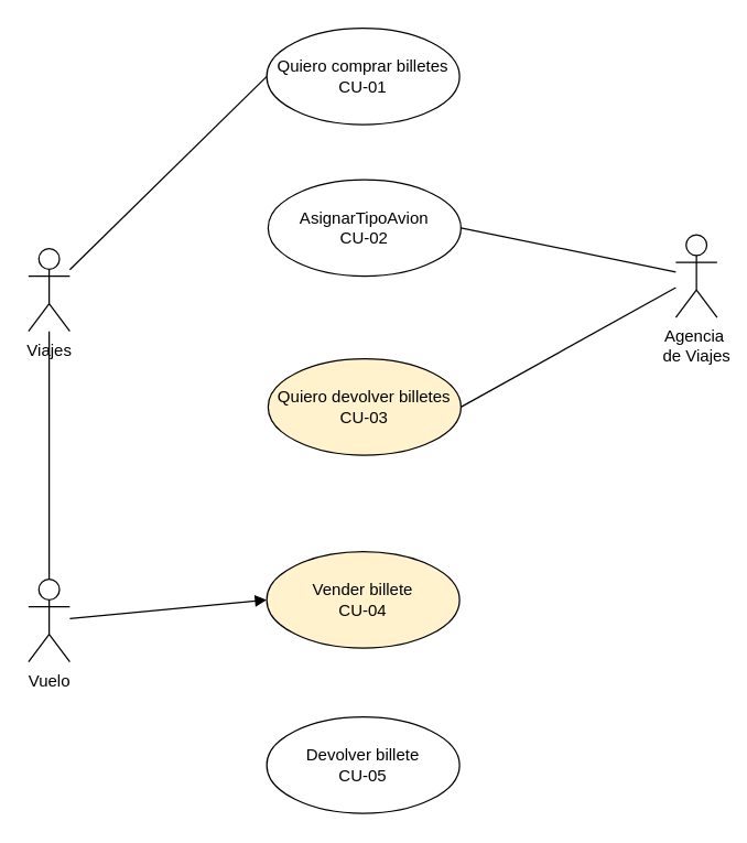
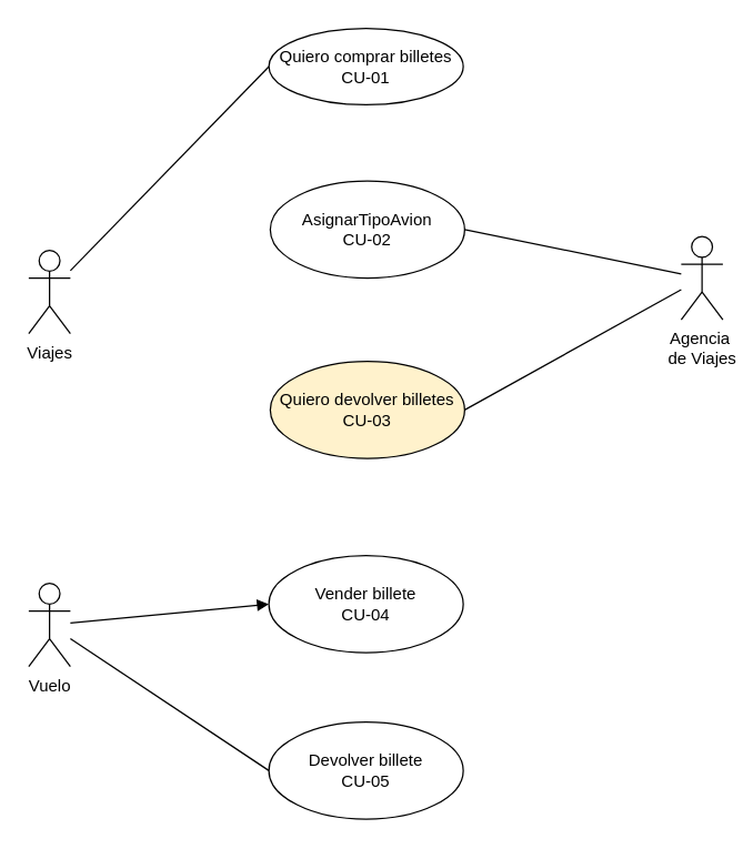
  <mxCell id="0" />
  <mxCell id="1" parent="0" />
  <mxCell id="2" value="Viajes" style="shape=umlActor;verticalLabelPosition=bottom;verticalAlign=top;html=1;" parent="1" vertex="1"><mxGeometry x="20" y="180" width="30" height="60" as="geometry" /></mxCell>
  <mxCell id="3" value="Agencia&amp;nbsp;&lt;div&gt;de Viajes&lt;/div&gt;" style="shape=umlActor;verticalLabelPosition=bottom;verticalAlign=top;html=1;" parent="1" vertex="1"><mxGeometry x="490" y="170" width="30" height="60" as="geometry" /></mxCell>
  <mxCell id="4" value="&lt;div&gt;AsignarTipoAvion&lt;/div&gt;&lt;div&gt;CU-02&lt;/div&gt;" style="ellipse;whiteSpace=wrap;html=1;" parent="1" vertex="1"><mxGeometry x="194" y="130" width="140" height="70" as="geometry" /></mxCell>
  <mxCell id="5" value="Quiero devolver billetes&lt;div&gt;CU-03&lt;/div&gt;" style="ellipse;whiteSpace=wrap;html=1;fillColor=#fff2cc;" parent="1" vertex="1"><mxGeometry x="194" y="260" width="140" height="70" as="geometry" /></mxCell>
- <mxCell id="6" value="Quiero comprar billetes&lt;div&gt;CU-01&lt;/div&gt;" style="ellipse;whiteSpace=wrap;html=1;" parent="1" vertex="1"><mxGeometry x="193" y="20" width="140" height="70" as="geometry" /></mxCell>
+ <mxCell id="6" value="Quiero comprar billetes&lt;div&gt;CU-01&lt;/div&gt;" style="ellipse;whiteSpace=wrap;html=1;" parent="1" vertex="1"><mxGeometry x="193" y="20" width="140" height="55" as="geometry" /></mxCell>
  <mxCell id="7" value="" style="endArrow=none;html=1;rounded=0;entryX=0;entryY=0.5;entryDx=0;entryDy=0;" parent="1" source="2" target="6" edge="1"><mxGeometry width="50" height="50" relative="1" as="geometry"><mxPoint x="80" y="210" as="sourcePoint" /><mxPoint x="90" y="320" as="targetPoint" /></mxGeometry></mxCell>
  <mxCell id="8" value="" style="endArrow=none;html=1;rounded=0;exitX=1;exitY=0.5;exitDx=0;exitDy=0;" parent="1" source="4" target="3" edge="1"><mxGeometry width="50" height="50" relative="1" as="geometry"><mxPoint x="390" y="140" as="sourcePoint" /><mxPoint x="440" y="90" as="targetPoint" /></mxGeometry></mxCell>
  <mxCell id="9" value="" style="endArrow=none;html=1;rounded=0;exitX=1;exitY=0.5;exitDx=0;exitDy=0;" parent="1" source="5" target="3" edge="1"><mxGeometry width="50" height="50" relative="1" as="geometry"><mxPoint x="360" y="360" as="sourcePoint" /><mxPoint x="410" y="310" as="targetPoint" /></mxGeometry></mxCell>
  <mxCell id="10" value="Vuelo" style="shape=umlActor;verticalLabelPosition=bottom;verticalAlign=top;html=1;" parent="1" vertex="1"><mxGeometry x="20" y="420" width="30" height="60" as="geometry" /></mxCell>
- <mxCell id="11" value="Vender billete&lt;div&gt;CU-04&lt;/div&gt;" style="ellipse;whiteSpace=wrap;html=1;fillColor=#fff2cc;" parent="1" vertex="1"><mxGeometry x="193" y="400" width="140" height="70" as="geometry" /></mxCell>
+ <mxCell id="11" value="Vender billete&lt;div&gt;CU-04&lt;/div&gt;" style="ellipse;whiteSpace=wrap;html=1;" parent="1" vertex="1"><mxGeometry x="193" y="400" width="140" height="70" as="geometry" /></mxCell>
  <mxCell id="12" value="Devolver billete&lt;div&gt;CU-05&lt;/div&gt;" style="ellipse;whiteSpace=wrap;html=1;" parent="1" vertex="1"><mxGeometry x="193" y="520" width="140" height="70" as="geometry" /></mxCell>
  <mxCell id="13" value="" style="endArrow=block;html=1;rounded=0;entryX=0;entryY=0.5;entryDx=0;entryDy=0;" parent="1" source="10" target="11" edge="1"><mxGeometry width="50" height="50" relative="1" as="geometry"><mxPoint x="80" y="400" as="sourcePoint" /><mxPoint x="130" y="350" as="targetPoint" /></mxGeometry></mxCell>
- <mxCell id="14" value="" style="endArrow=none;html=1;rounded=0;" parent="1" source="10" target="2" edge="1"><mxGeometry width="50" height="50" relative="1" as="geometry"><mxPoint x="60" y="580" as="sourcePoint" /><mxPoint x="110" y="530" as="targetPoint" /></mxGeometry></mxCell>
+ <mxCell id="14" value="" style="endArrow=none;html=1;rounded=0;entryX=0;entryY=0.5;entryDx=0;entryDy=0;" parent="1" source="10" target="12" edge="1"><mxGeometry width="50" height="50" relative="1" as="geometry"><mxPoint x="60" y="580" as="sourcePoint" /><mxPoint x="110" y="530" as="targetPoint" /></mxGeometry></mxCell>
